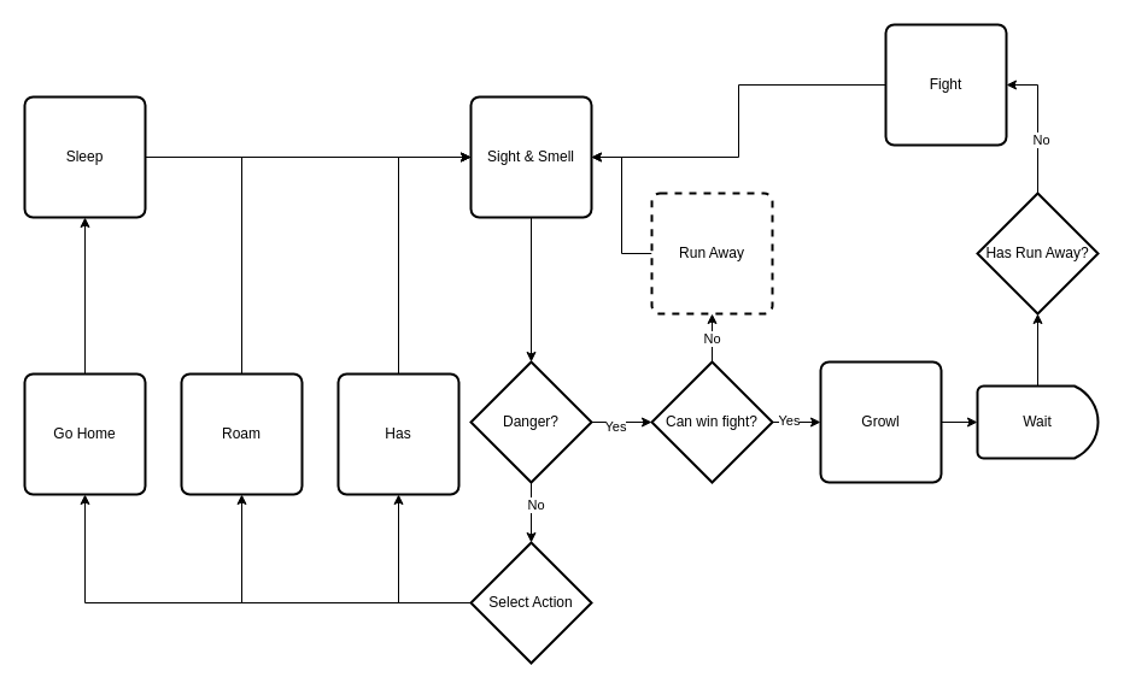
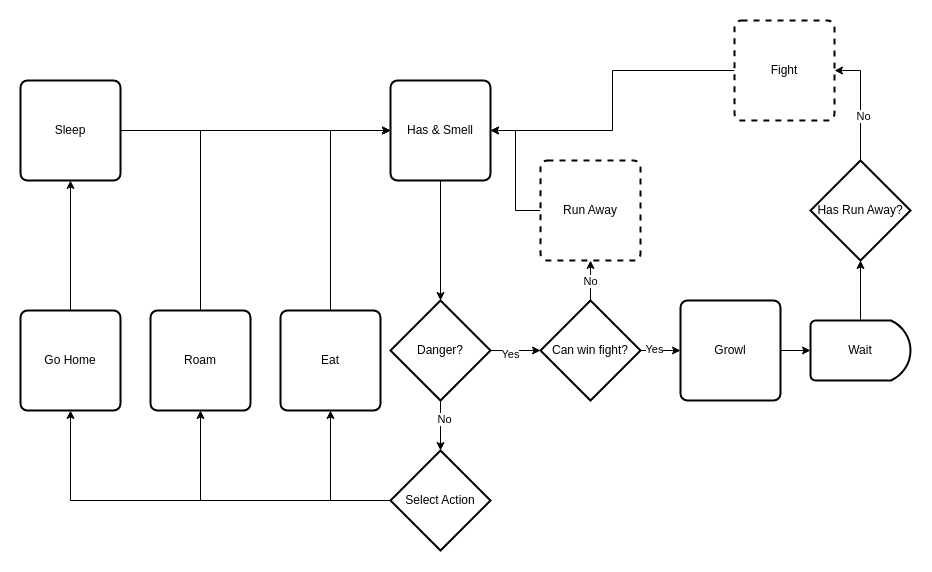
  <mxCell id="0" />
  <mxCell id="1" parent="0" />
  <mxCell id="2" value="" style="edgeStyle=orthogonalEdgeStyle;rounded=0;orthogonalLoop=1;jettySize=auto;html=1;" parent="1" source="3" target="8" edge="1"><mxGeometry relative="1" as="geometry" /></mxCell>
- <mxCell id="3" value="Sight &amp;amp; Smell" style="rounded=1;whiteSpace=wrap;html=1;absoluteArcSize=1;arcSize=14;strokeWidth=2;" parent="1" vertex="1"><mxGeometry x="390" y="80" width="100" height="100" as="geometry" /></mxCell>
+ <mxCell id="3" value="Has &amp;amp; Smell" style="rounded=1;whiteSpace=wrap;html=1;absoluteArcSize=1;arcSize=14;strokeWidth=2;" parent="1" vertex="1"><mxGeometry x="390" y="80" width="100" height="100" as="geometry" /></mxCell>
  <mxCell id="4" value="" style="edgeStyle=orthogonalEdgeStyle;rounded=0;orthogonalLoop=1;jettySize=auto;html=1;" parent="1" source="8" target="13" edge="1"><mxGeometry relative="1" as="geometry" /></mxCell>
  <mxCell id="5" value="Yes" style="edgeLabel;html=1;align=center;verticalAlign=middle;resizable=0;points=[];" parent="4" vertex="1" connectable="0"><mxGeometry x="-0.25" y="-3" relative="1" as="geometry"><mxPoint as="offset" /></mxGeometry></mxCell>
  <mxCell id="6" value="" style="edgeStyle=orthogonalEdgeStyle;rounded=0;orthogonalLoop=1;jettySize=auto;html=1;" parent="1" source="8" target="28" edge="1"><mxGeometry relative="1" as="geometry" /></mxCell>
  <mxCell id="7" value="No" style="edgeLabel;html=1;align=center;verticalAlign=middle;resizable=0;points=[];" vertex="1" connectable="0" parent="6"><mxGeometry x="-0.28" y="3" relative="1" as="geometry"><mxPoint as="offset" /></mxGeometry></mxCell>
  <mxCell id="8" value="Danger?" style="strokeWidth=2;html=1;shape=mxgraph.flowchart.decision;whiteSpace=wrap;" parent="1" vertex="1"><mxGeometry x="390" y="300" width="100" height="100" as="geometry" /></mxCell>
  <mxCell id="9" value="" style="edgeStyle=orthogonalEdgeStyle;rounded=0;orthogonalLoop=1;jettySize=auto;html=1;" parent="1" source="13" target="17" edge="1"><mxGeometry relative="1" as="geometry" /></mxCell>
  <mxCell id="10" value="No" style="edgeLabel;html=1;align=center;verticalAlign=middle;resizable=0;points=[];" parent="9" vertex="1" connectable="0"><mxGeometry y="1" relative="1" as="geometry"><mxPoint as="offset" /></mxGeometry></mxCell>
  <mxCell id="11" value="" style="edgeStyle=orthogonalEdgeStyle;rounded=0;orthogonalLoop=1;jettySize=auto;html=1;" parent="1" source="13" target="15" edge="1"><mxGeometry relative="1" as="geometry" /></mxCell>
  <mxCell id="12" value="Yes" style="edgeLabel;html=1;align=center;verticalAlign=middle;resizable=0;points=[];" parent="11" vertex="1" connectable="0"><mxGeometry x="-0.35" y="2" relative="1" as="geometry"><mxPoint as="offset" /></mxGeometry></mxCell>
  <mxCell id="13" value="Can win fight?" style="strokeWidth=2;html=1;shape=mxgraph.flowchart.decision;whiteSpace=wrap;" parent="1" vertex="1"><mxGeometry x="540" y="300" width="100" height="100" as="geometry" /></mxCell>
  <mxCell id="14" value="" style="edgeStyle=orthogonalEdgeStyle;rounded=0;orthogonalLoop=1;jettySize=auto;html=1;" parent="1" source="15" target="19" edge="1"><mxGeometry relative="1" as="geometry" /></mxCell>
  <mxCell id="15" value="Growl" style="rounded=1;whiteSpace=wrap;html=1;absoluteArcSize=1;arcSize=14;strokeWidth=2;" parent="1" vertex="1"><mxGeometry x="680" y="300" width="100" height="100" as="geometry" /></mxCell>
  <mxCell id="16" value="" style="edgeStyle=orthogonalEdgeStyle;rounded=0;orthogonalLoop=1;jettySize=auto;html=1;" parent="1" source="17" target="3" edge="1"><mxGeometry relative="1" as="geometry" /></mxCell>
  <mxCell id="17" value="Run Away" style="rounded=1;whiteSpace=wrap;html=1;absoluteArcSize=1;arcSize=14;strokeWidth=2;dashed=1;" parent="1" vertex="1"><mxGeometry x="540" y="160" width="100" height="100" as="geometry" /></mxCell>
  <mxCell id="18" value="" style="edgeStyle=orthogonalEdgeStyle;rounded=0;orthogonalLoop=1;jettySize=auto;html=1;" parent="1" source="19" target="22" edge="1"><mxGeometry relative="1" as="geometry" /></mxCell>
  <mxCell id="19" value="Wait" style="strokeWidth=2;html=1;shape=mxgraph.flowchart.delay;whiteSpace=wrap;" parent="1" vertex="1"><mxGeometry x="810" y="320" width="100" height="60" as="geometry" /></mxCell>
  <mxCell id="20" style="edgeStyle=orthogonalEdgeStyle;rounded=0;orthogonalLoop=1;jettySize=auto;html=1;entryX=1;entryY=0.5;entryDx=0;entryDy=0;" parent="1" source="22" target="24" edge="1"><mxGeometry relative="1" as="geometry" /></mxCell>
  <mxCell id="21" value="No" style="edgeLabel;html=1;align=center;verticalAlign=middle;resizable=0;points=[];" parent="20" vertex="1" connectable="0"><mxGeometry x="-0.224" y="-2" relative="1" as="geometry"><mxPoint as="offset" /></mxGeometry></mxCell>
  <mxCell id="22" value="Has Run Away?" style="strokeWidth=2;html=1;shape=mxgraph.flowchart.decision;whiteSpace=wrap;" parent="1" vertex="1"><mxGeometry x="810" y="160" width="100" height="100" as="geometry" /></mxCell>
  <mxCell id="23" style="edgeStyle=orthogonalEdgeStyle;rounded=0;orthogonalLoop=1;jettySize=auto;html=1;" parent="1" source="24" target="3" edge="1"><mxGeometry relative="1" as="geometry" /></mxCell>
- <mxCell id="24" value="Fight" style="rounded=1;whiteSpace=wrap;html=1;absoluteArcSize=1;arcSize=14;strokeWidth=2;" parent="1" vertex="1"><mxGeometry x="734" y="20" width="100" height="100" as="geometry" /></mxCell>
+ <mxCell id="24" value="Fight" style="rounded=1;whiteSpace=wrap;html=1;absoluteArcSize=1;arcSize=14;strokeWidth=2;dashed=1;" parent="1" vertex="1"><mxGeometry x="734" y="20" width="100" height="100" as="geometry" /></mxCell>
  <mxCell id="25" style="edgeStyle=orthogonalEdgeStyle;rounded=0;orthogonalLoop=1;jettySize=auto;html=1;" parent="1" source="28" target="30" edge="1"><mxGeometry relative="1" as="geometry" /></mxCell>
  <mxCell id="26" style="edgeStyle=orthogonalEdgeStyle;rounded=0;orthogonalLoop=1;jettySize=auto;html=1;" parent="1" source="28" target="32" edge="1"><mxGeometry relative="1" as="geometry" /></mxCell>
  <mxCell id="27" style="edgeStyle=orthogonalEdgeStyle;rounded=0;orthogonalLoop=1;jettySize=auto;html=1;" parent="1" source="28" target="36" edge="1"><mxGeometry relative="1" as="geometry" /></mxCell>
  <mxCell id="28" value="Select Action" style="strokeWidth=2;html=1;shape=mxgraph.flowchart.decision;whiteSpace=wrap;" parent="1" vertex="1"><mxGeometry x="390" y="450" width="100" height="100" as="geometry" /></mxCell>
  <mxCell id="29" style="edgeStyle=orthogonalEdgeStyle;rounded=0;orthogonalLoop=1;jettySize=auto;html=1;entryX=0;entryY=0.5;entryDx=0;entryDy=0;exitX=0.5;exitY=0;exitDx=0;exitDy=0;" parent="1" source="30" target="3" edge="1"><mxGeometry relative="1" as="geometry" /></mxCell>
- <mxCell id="30" value="Has" style="rounded=1;whiteSpace=wrap;html=1;absoluteArcSize=1;arcSize=14;strokeWidth=2;" parent="1" vertex="1"><mxGeometry x="280" y="310" width="100" height="100" as="geometry" /></mxCell>
+ <mxCell id="30" value="Eat" style="rounded=1;whiteSpace=wrap;html=1;absoluteArcSize=1;arcSize=14;strokeWidth=2;" parent="1" vertex="1"><mxGeometry x="280" y="310" width="100" height="100" as="geometry" /></mxCell>
  <mxCell id="31" style="edgeStyle=orthogonalEdgeStyle;rounded=0;orthogonalLoop=1;jettySize=auto;html=1;entryX=0;entryY=0.5;entryDx=0;entryDy=0;exitX=0.5;exitY=0;exitDx=0;exitDy=0;" parent="1" source="32" target="3" edge="1"><mxGeometry relative="1" as="geometry" /></mxCell>
  <mxCell id="32" value="Roam" style="rounded=1;whiteSpace=wrap;html=1;absoluteArcSize=1;arcSize=14;strokeWidth=2;" parent="1" vertex="1"><mxGeometry x="150" y="310" width="100" height="100" as="geometry" /></mxCell>
  <mxCell id="33" style="edgeStyle=orthogonalEdgeStyle;rounded=0;orthogonalLoop=1;jettySize=auto;html=1;" parent="1" source="34" target="3" edge="1"><mxGeometry relative="1" as="geometry" /></mxCell>
  <mxCell id="34" value="Sleep" style="rounded=1;whiteSpace=wrap;html=1;absoluteArcSize=1;arcSize=14;strokeWidth=2;" parent="1" vertex="1"><mxGeometry x="20" y="80" width="100" height="100" as="geometry" /></mxCell>
  <mxCell id="35" style="edgeStyle=orthogonalEdgeStyle;rounded=0;orthogonalLoop=1;jettySize=auto;html=1;entryX=0.5;entryY=1;entryDx=0;entryDy=0;" parent="1" source="36" target="34" edge="1"><mxGeometry relative="1" as="geometry" /></mxCell>
  <mxCell id="36" value="Go Home" style="rounded=1;whiteSpace=wrap;html=1;absoluteArcSize=1;arcSize=14;strokeWidth=2;" parent="1" vertex="1"><mxGeometry x="20" y="310" width="100" height="100" as="geometry" /></mxCell>
